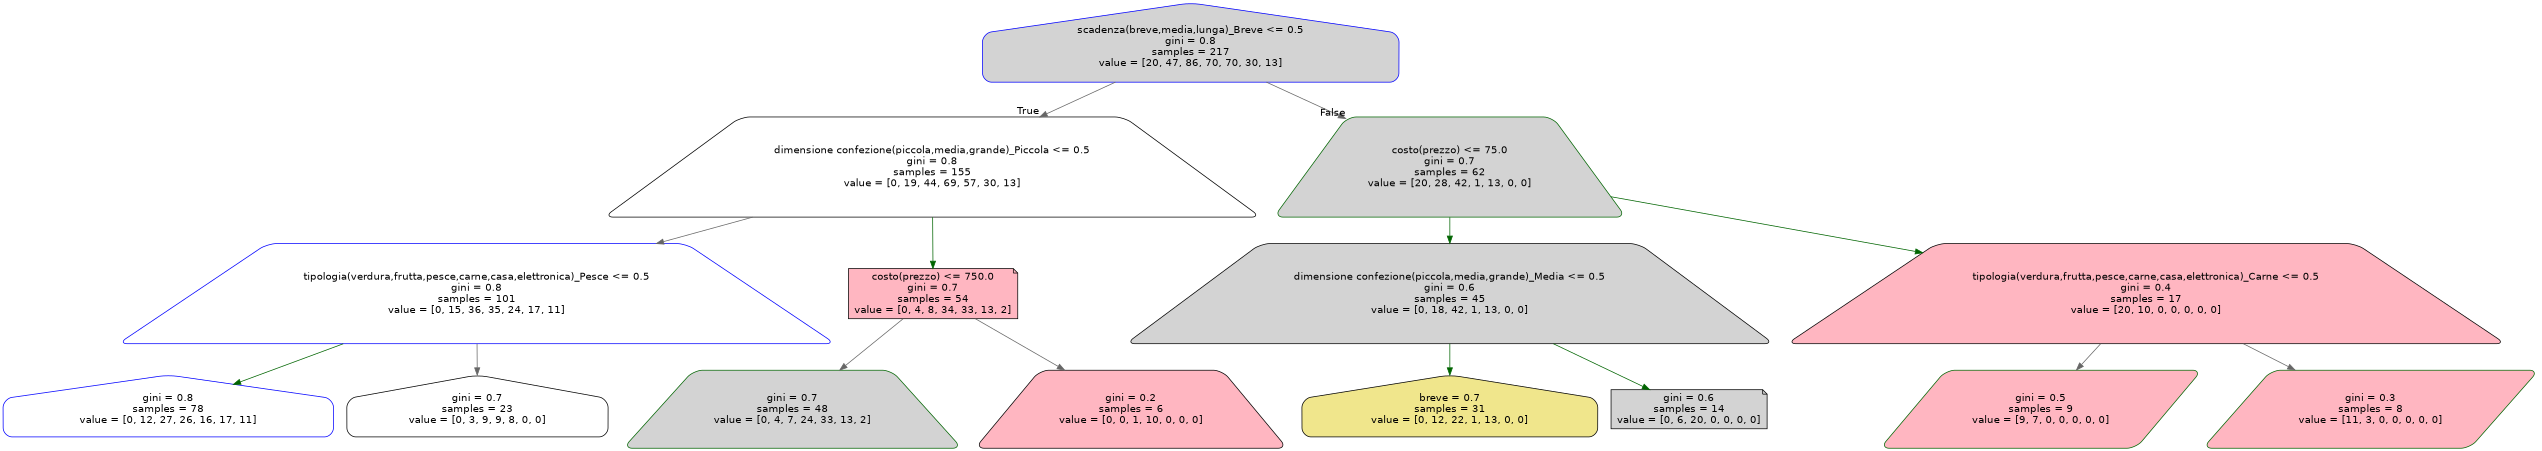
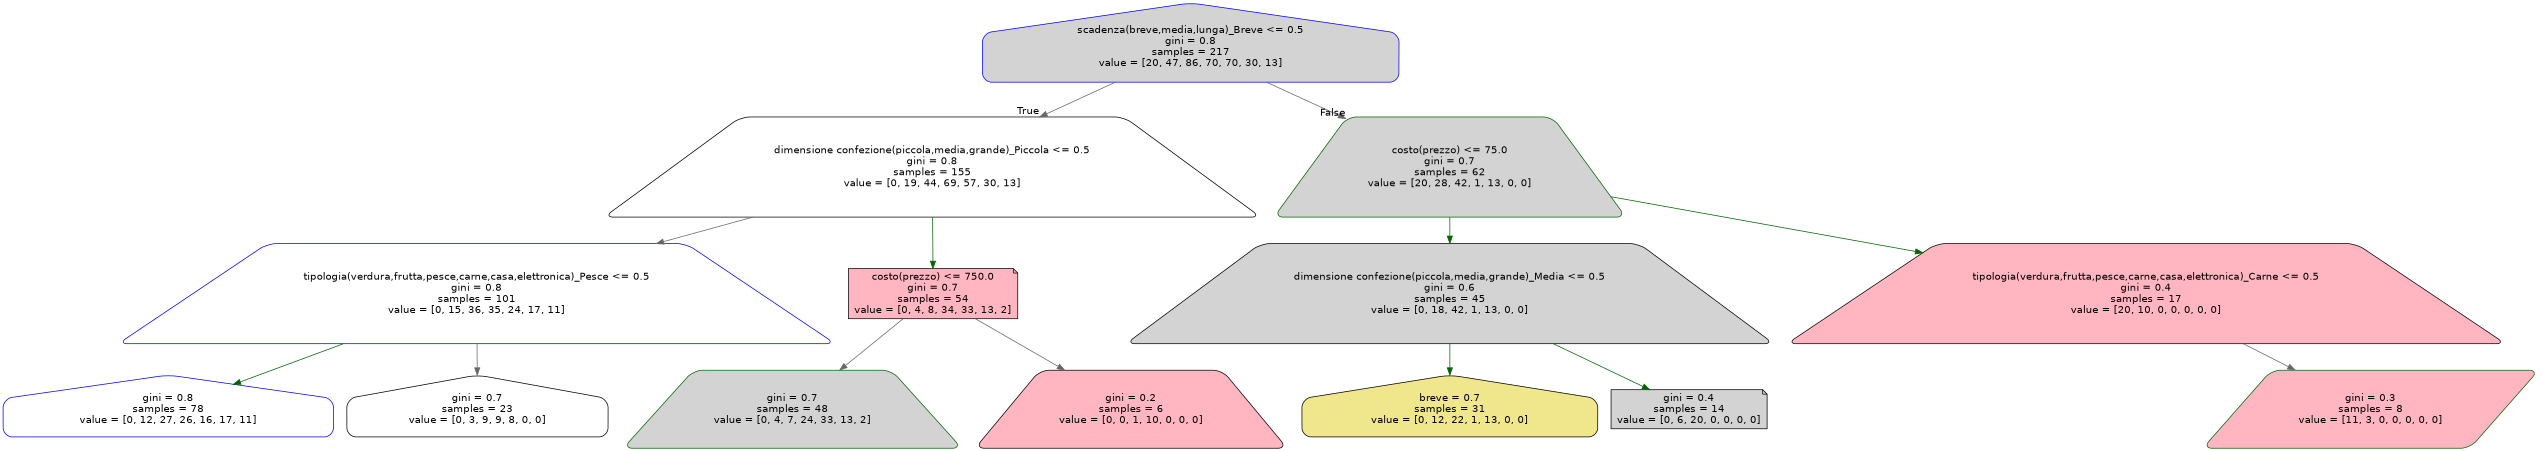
  digraph {
    node [color=black fillcolor=lightgrey fontname=helvetica shape=trapezium style="rounded,filled"]
    edge [color=gray40 fontname=helvetica]
    n1 [color=blue label="scadenza(breve,media,lunga)_Breve <= 0.5\ngini = 0.8\nsamples = 217\nvalue = [20, 47, 86, 70, 70, 30, 13]" shape=house]
    n2 [fillcolor=white label="dimensione confezione(piccola,media,grande)_Piccola <= 0.5\ngini = 0.8\nsamples = 155\nvalue = [0, 19, 44, 69, 57, 30, 13]"]
    n3 [color=darkgreen label="costo(prezzo) <= 75.0\ngini = 0.7\nsamples = 62\nvalue = [20, 28, 42, 1, 13, 0, 0]"]
    n4 [color=blue fillcolor=white label="tipologia(verdura,frutta,pesce,carne,casa,elettronica)_Pesce <= 0.5\ngini = 0.8\nsamples = 101\nvalue = [0, 15, 36, 35, 24, 17, 11]"]
    n5 [fillcolor=lightpink label="costo(prezzo) <= 750.0\ngini = 0.7\nsamples = 54\nvalue = [0, 4, 8, 34, 33, 13, 2]" shape=note]
    n6 [label="dimensione confezione(piccola,media,grande)_Media <= 0.5\ngini = 0.6\nsamples = 45\nvalue = [0, 18, 42, 1, 13, 0, 0]"]
    n7 [fillcolor=lightpink label="tipologia(verdura,frutta,pesce,carne,casa,elettronica)_Carne <= 0.5\ngini = 0.4\nsamples = 17\nvalue = [20, 10, 0, 0, 0, 0, 0]"]
    n8 [color=blue fillcolor=white label="gini = 0.8\nsamples = 78\nvalue = [0, 12, 27, 26, 16, 17, 11]" shape=house]
    n9 [fillcolor=white label="gini = 0.7\nsamples = 23\nvalue = [0, 3, 9, 9, 8, 0, 0]" shape=house]
    n10 [color=darkgreen label="gini = 0.7\nsamples = 48\nvalue = [0, 4, 7, 24, 33, 13, 2]"]
    n11 [fillcolor=lightpink label="gini = 0.2\nsamples = 6\nvalue = [0, 0, 1, 10, 0, 0, 0]"]
    n12 [fillcolor=khaki label="breve = 0.7\nsamples = 31\nvalue = [0, 12, 22, 1, 13, 0, 0]" shape=house]
-   n13 [label="gini = 0.6\nsamples = 14\nvalue = [0, 6, 20, 0, 0, 0, 0]" shape=note]
-   n14 [color=darkgreen fillcolor=lightpink label="gini = 0.5\nsamples = 9\nvalue = [9, 7, 0, 0, 0, 0, 0]" shape=parallelogram]
+   n13 [label="gini = 0.4\nsamples = 14\nvalue = [0, 6, 20, 0, 0, 0, 0]" shape=note]
    n15 [color=darkgreen fillcolor=lightpink label="gini = 0.3\nsamples = 8\nvalue = [11, 3, 0, 0, 0, 0, 0]" shape=parallelogram]
    n1 -> n2 [headlabel=True labelangle=45 labeldistance=2.5]
    n1 -> n3 [headlabel=False labelangle=-45 labeldistance=2.5]
    n2 -> n4
    n2 -> n5 [color=darkgreen]
    n3 -> n6 [color=darkgreen]
    n3 -> n7 [color=darkgreen]
    n4 -> n8 [color=darkgreen]
    n4 -> n9
    n5 -> n10
    n5 -> n11
    n6 -> n12 [color=darkgreen]
    n6 -> n13 [color=darkgreen]
-   n7 -> n14
    n7 -> n15
  }
